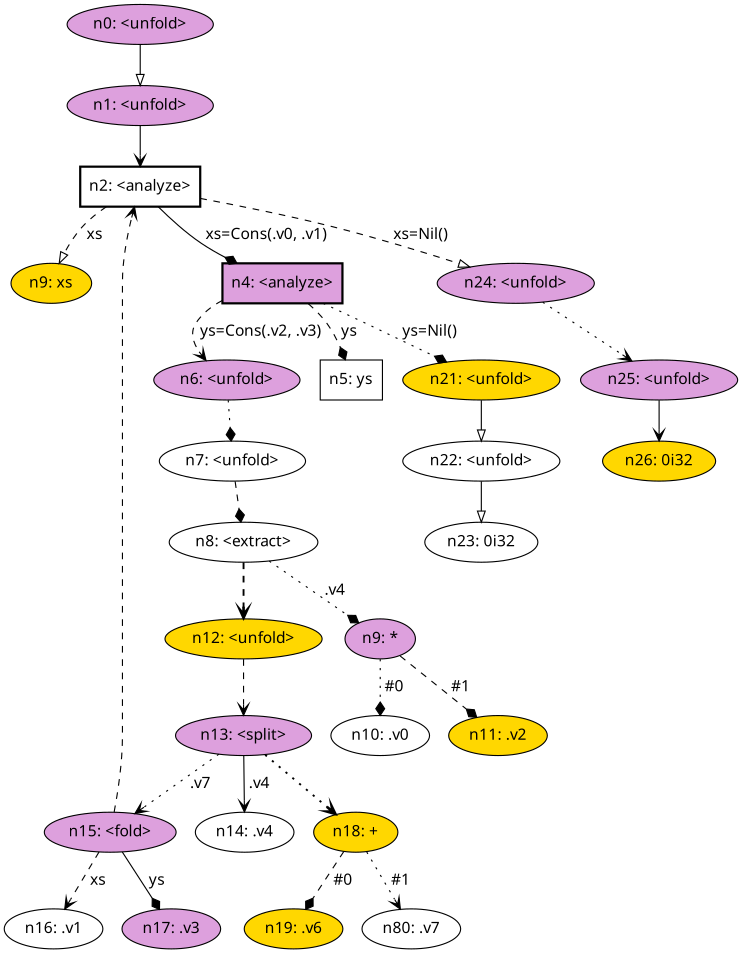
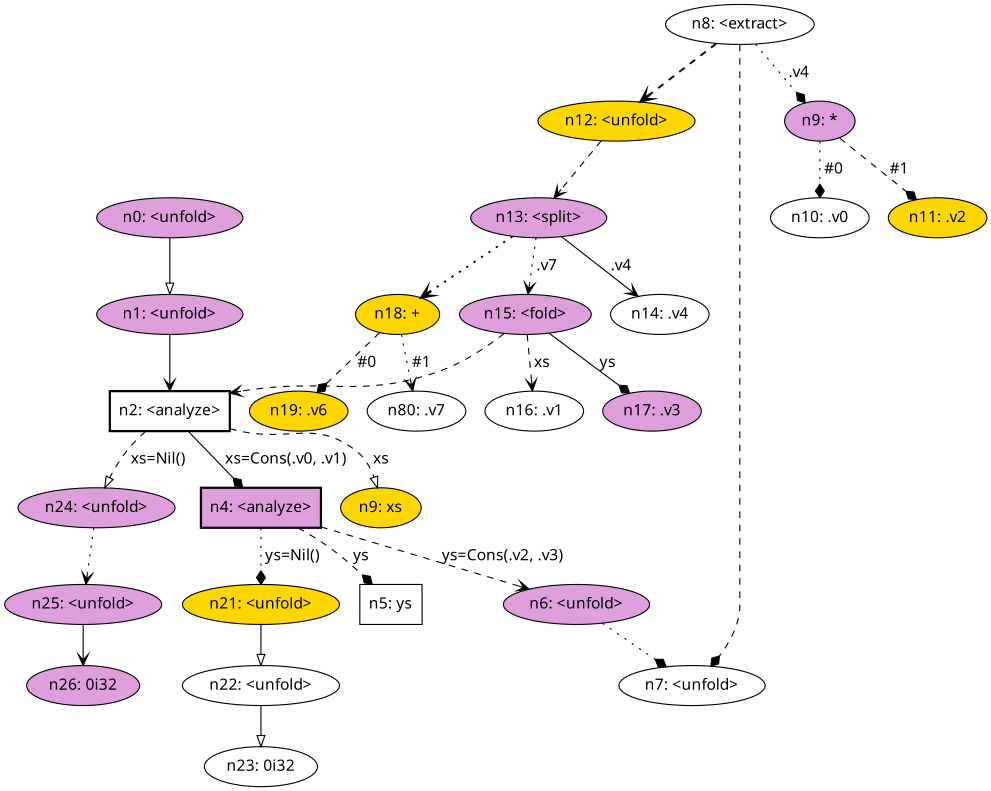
  digraph {
    node [fillcolor=plum fontname="bold helvetica" style=filled]
    edge [arrowhead=vee fontname="bold helvetica" style=dashed]
    n1 [label="n0: <unfold>"]
    n2 [label="n1: <unfold>"]
    n3 [fillcolor=white label="n2: <analyze>" shape=box style="bold,filled"]
    n4 [fillcolor=gold label="n9: xs"]
    n5 [label="n4: <analyze>" shape=box style="bold,filled"]
    n6 [label="n24: <unfold>"]
    n7 [fillcolor=white label="n5: ys" shape=box]
    n8 [label="n6: <unfold>"]
    n9 [fillcolor=gold label="n21: <unfold>"]
    n10 [label="n25: <unfold>"]
    n11 [fillcolor=white label="n7: <unfold>"]
    n12 [fillcolor=white label="n22: <unfold>"]
    n13 [fillcolor=white label="n8: <extract>"]
    n14 [label="n9: *"]
    n15 [fillcolor=gold label="n12: <unfold>"]
    n16 [fillcolor=white label="n10: .v0"]
    n17 [fillcolor=gold label="n11: .v2"]
    n18 [label="n13: <split>"]
    n19 [fillcolor=white label="n14: .v4"]
    n20 [label="n15: <fold>"]
    n21 [fillcolor=gold label="n18: +"]
    n22 [fillcolor=white label="n16: .v1"]
    n23 [label="n17: .v3"]
    n24 [fillcolor=gold label="n19: .v6"]
    n25 [fillcolor=white label="n80: .v7"]
    n26 [fillcolor=white label="n23: 0i32"]
-   n27 [fillcolor=gold label="n26: 0i32"]
+   n27 [label="n26: 0i32"]
    n1 -> n2 [arrowhead=onormal style=solid]
    n2 -> n3 [style=solid]
    n3 -> n4 [arrowhead=onormal label=" xs "]
    n3 -> n5 [arrowhead=diamond label=" xs=Cons(.v0, .v1) " style=solid]
    n3 -> n6 [arrowhead=onormal label=" xs=Nil() "]
    n5 -> n7 [arrowhead=diamond label=" ys "]
    n5 -> n8 [label=" ys=Cons(.v2, .v3) "]
    n5 -> n9 [arrowhead=diamond label=" ys=Nil() " style=dotted]
    n6 -> n10 [style=dotted]
    n8 -> n11 [arrowhead=diamond style=dotted]
    n9 -> n12 [arrowhead=onormal style=solid]
    n10 -> n27 [style=solid]
-   n11 -> n13 [arrowhead=diamond]
+   n13 -> n11 [arrowhead=diamond]
    n12 -> n26 [arrowhead=onormal style=solid]
    n13 -> n14 [arrowhead=diamond label=" .v4 " style=dotted]
    n13 -> n15 [penwidth=1.7]
    n14 -> n16 [arrowhead=diamond label=" #0 " style=dotted]
    n14 -> n17 [arrowhead=diamond label=" #1 "]
    n15 -> n18
    n18 -> n19 [label=" .v4 " style=solid]
    n18 -> n20 [label=" .v7 " style=dotted]
    n18 -> n21 [penwidth=1.7 style=dotted]
    n20 -> n3
    n20 -> n22 [label=" xs "]
    n20 -> n23 [arrowhead=diamond label=" ys " style=solid]
    n21 -> n24 [arrowhead=diamond label=" #0 "]
    n21 -> n25 [label=" #1 " style=dotted]
  }
